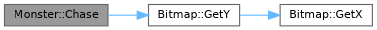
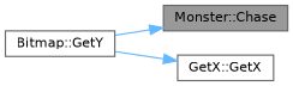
  digraph {
    rankdir=LR
    node [color=grey40 fillcolor=white fontname=Helvetica fontsize=10 shape=box style=filled]
    edge [color=steelblue1 fontname=Helvetica fontsize=10 labelfontname=Helvetica labelfontsize=10 style=solid]
    n1 [color=gray40 fillcolor=grey60 fontcolor=black height=0.2 label="Monster::Chase" width=0.4]
    n2 [height=0.2 label="Bitmap::GetY" width=0.4]
-   n3 [height=0.2 label="Bitmap::GetX" width=0.4]
-   n1 -> n2
+   n3 [height=0.2 label="GetX::GetX" width=0.4]
+   n2 -> n1
    n2 -> n3
  }
